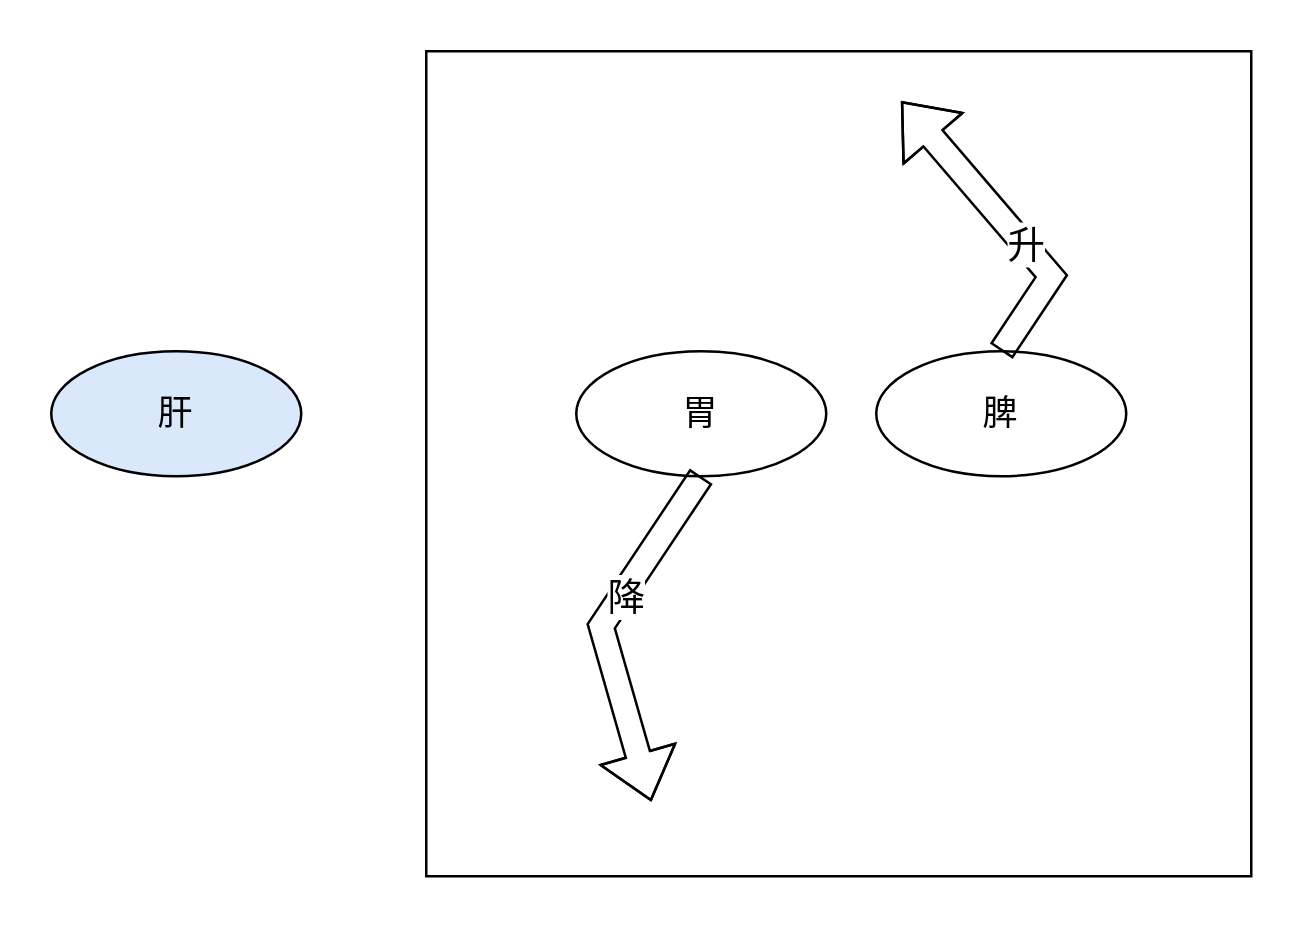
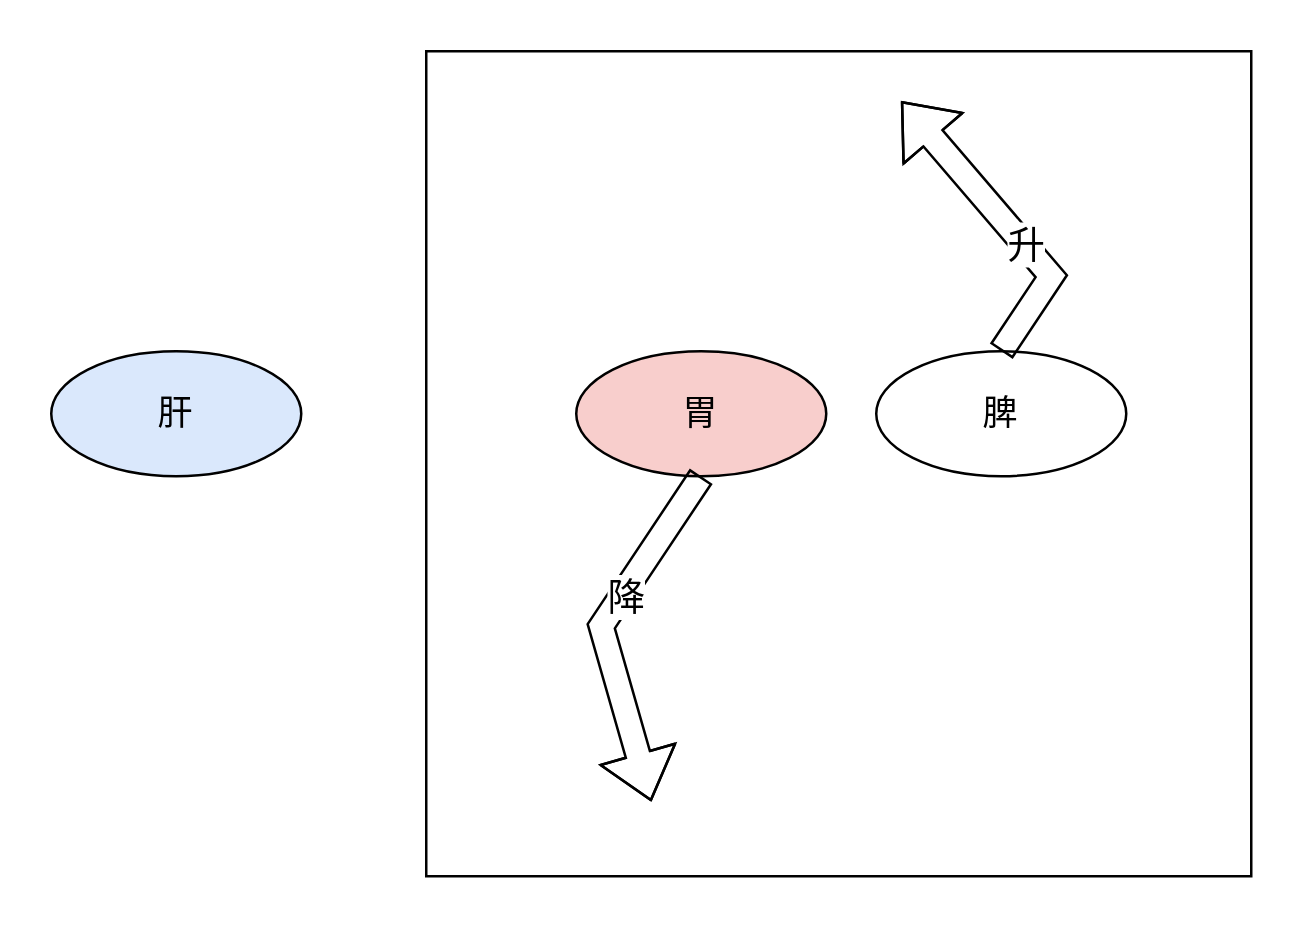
  <mxCell id="0" />
  <mxCell id="1" parent="0" />
  <mxCell id="2" value="" style="rounded=0;whiteSpace=wrap;html=1;" vertex="1" parent="1"><mxGeometry x="170" y="20" width="330" height="330" as="geometry" /></mxCell>
  <mxCell id="3" value="脾" style="ellipse;whiteSpace=wrap;html=1;fontSize=14;" vertex="1" parent="1"><mxGeometry x="350" y="140" width="100" height="50" as="geometry" /></mxCell>
- <mxCell id="4" value="胃" style="ellipse;whiteSpace=wrap;html=1;fontSize=14;" vertex="1" parent="1"><mxGeometry x="230" y="140" width="100" height="50" as="geometry" /></mxCell>
+ <mxCell id="4" value="胃" style="ellipse;whiteSpace=wrap;html=1;fontSize=14;fillColor=#f8cecc;" vertex="1" parent="1"><mxGeometry x="230" y="140" width="100" height="50" as="geometry" /></mxCell>
  <mxCell id="5" value="" style="shape=flexArrow;endArrow=classic;html=1;rounded=0;exitX=0.5;exitY=0;exitDx=0;exitDy=0;" edge="1" parent="1" source="3"><mxGeometry width="50" height="50" relative="1" as="geometry"><mxPoint x="399.5" y="130" as="sourcePoint" /><mxPoint x="360" y="40" as="targetPoint" /><Array as="points"><mxPoint x="420" y="110" /></Array></mxGeometry></mxCell>
  <mxCell id="6" value="升" style="edgeLabel;html=1;align=center;verticalAlign=middle;resizable=0;points=[];fontSize=15;" vertex="1" connectable="0" parent="5"><mxGeometry x="-0.169" y="-1" relative="1" as="geometry"><mxPoint as="offset" /></mxGeometry></mxCell>
  <mxCell id="7" value="" style="shape=flexArrow;endArrow=classic;html=1;rounded=0;exitX=0.5;exitY=1;exitDx=0;exitDy=0;" edge="1" parent="1" source="4"><mxGeometry width="50" height="50" relative="1" as="geometry"><mxPoint x="250" y="200" as="sourcePoint" /><mxPoint x="260" y="320" as="targetPoint" /><Array as="points"><mxPoint x="240" y="250" /></Array></mxGeometry></mxCell>
  <mxCell id="8" value="降" style="edgeLabel;html=1;align=center;verticalAlign=middle;resizable=0;points=[];fontSize=15;" vertex="1" connectable="0" parent="7"><mxGeometry x="-0.21" y="1" relative="1" as="geometry"><mxPoint as="offset" /></mxGeometry></mxCell>
  <mxCell id="9" value="肝" style="ellipse;whiteSpace=wrap;html=1;fontSize=14;fillColor=#dae8fc;" vertex="1" parent="1"><mxGeometry x="20" y="140" width="100" height="50" as="geometry" /></mxCell>
